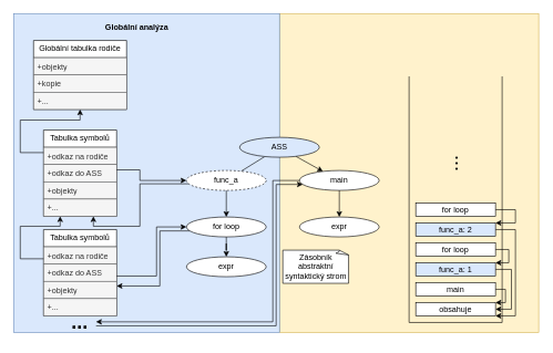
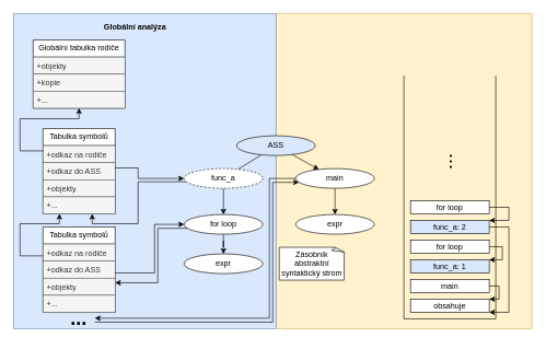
  <mxCell id="0" />
  <mxCell id="1" parent="0" />
  <mxCell id="2" value="" style="rounded=0;whiteSpace=wrap;html=1;fillColor=#fff2cc;strokeColor=#d6b656;" vertex="1" parent="1"><mxGeometry x="420" y="20" width="390" height="480" as="geometry" /></mxCell>
  <mxCell id="3" value="" style="rounded=0;whiteSpace=wrap;html=1;fillColor=#dae8fc;strokeColor=#6c8ebf;" vertex="1" parent="1"><mxGeometry x="20" y="20" width="400" height="480" as="geometry" /></mxCell>
  <mxCell id="4" value="Tabulka symbolů" style="swimlane;fontStyle=0;childLayout=stackLayout;horizontal=1;startSize=26;horizontalStack=0;resizeParent=1;resizeParentMax=0;resizeLast=0;collapsible=1;marginBottom=0;whiteSpace=wrap;html=1;" parent="1" vertex="1"><mxGeometry x="65" y="195" width="110" height="130" as="geometry" /></mxCell>
  <mxCell id="5" value="+odkaz na rodiče" style="text;strokeColor=#666666;fillColor=#f5f5f5;align=left;verticalAlign=top;spacingLeft=4;spacingRight=4;overflow=hidden;rotatable=0;points=[[0,0.5],[1,0.5]];portConstraint=eastwest;whiteSpace=wrap;html=1;fontColor=#333333;" parent="4" vertex="1"><mxGeometry y="26" width="110" height="26" as="geometry" /></mxCell>
  <mxCell id="6" value="+odkaz do ASS" style="text;strokeColor=#666666;fillColor=#f5f5f5;align=left;verticalAlign=top;spacingLeft=4;spacingRight=4;overflow=hidden;rotatable=0;points=[[0,0.5],[1,0.5]];portConstraint=eastwest;whiteSpace=wrap;html=1;fontColor=#333333;" parent="4" vertex="1"><mxGeometry y="52" width="110" height="26" as="geometry" /></mxCell>
  <mxCell id="7" value="+objekty" style="text;strokeColor=#666666;fillColor=#f5f5f5;align=left;verticalAlign=top;spacingLeft=4;spacingRight=4;overflow=hidden;rotatable=0;points=[[0,0.5],[1,0.5]];portConstraint=eastwest;whiteSpace=wrap;html=1;fontColor=#333333;" parent="4" vertex="1"><mxGeometry y="78" width="110" height="26" as="geometry" /></mxCell>
  <mxCell id="8" value="+..." style="text;strokeColor=#666666;fillColor=#f5f5f5;align=left;verticalAlign=top;spacingLeft=4;spacingRight=4;overflow=hidden;rotatable=0;points=[[0,0.5],[1,0.5]];portConstraint=eastwest;whiteSpace=wrap;html=1;fontColor=#333333;" parent="4" vertex="1"><mxGeometry y="104" width="110" height="26" as="geometry" /></mxCell>
  <mxCell id="9" value="Globální tabulka rodiče" style="swimlane;fontStyle=0;childLayout=stackLayout;horizontal=1;startSize=26;horizontalStack=0;resizeParent=1;resizeParentMax=0;resizeLast=0;collapsible=1;marginBottom=0;whiteSpace=wrap;html=1;" parent="1" vertex="1"><mxGeometry x="50" y="60" width="140" height="104" as="geometry" /></mxCell>
  <mxCell id="10" value="+objekty" style="text;align=left;verticalAlign=top;spacingLeft=4;spacingRight=4;overflow=hidden;rotatable=0;points=[[0,0.5],[1,0.5]];portConstraint=eastwest;whiteSpace=wrap;html=1;fillColor=#f5f5f5;fontColor=#333333;strokeColor=#666666;" parent="9" vertex="1"><mxGeometry y="26" width="140" height="26" as="geometry" /></mxCell>
  <mxCell id="11" value="+kopie" style="text;align=left;verticalAlign=top;spacingLeft=4;spacingRight=4;overflow=hidden;rotatable=0;points=[[0,0.5],[1,0.5]];portConstraint=eastwest;whiteSpace=wrap;html=1;fillColor=#f5f5f5;fontColor=#333333;strokeColor=#666666;" parent="9" vertex="1"><mxGeometry y="52" width="140" height="26" as="geometry" /></mxCell>
  <mxCell id="12" value="+..." style="text;align=left;verticalAlign=top;spacingLeft=4;spacingRight=4;overflow=hidden;rotatable=0;points=[[0,0.5],[1,0.5]];portConstraint=eastwest;whiteSpace=wrap;html=1;fillColor=#f5f5f5;fontColor=#333333;strokeColor=#666666;" parent="9" vertex="1"><mxGeometry y="78" width="140" height="26" as="geometry" /></mxCell>
  <mxCell id="13" style="edgeStyle=orthogonalEdgeStyle;rounded=0;orthogonalLoop=1;jettySize=auto;html=1;" parent="1" source="5" target="9" edge="1"><mxGeometry relative="1" as="geometry"><Array as="points"><mxPoint x="30" y="229" /><mxPoint x="30" y="180" /><mxPoint x="120" y="180" /></Array></mxGeometry></mxCell>
  <mxCell id="14" value="Tabulka symbolů" style="swimlane;fontStyle=0;childLayout=stackLayout;horizontal=1;startSize=26;horizontalStack=0;resizeParent=1;resizeParentMax=0;resizeLast=0;collapsible=1;marginBottom=0;whiteSpace=wrap;html=1;" parent="1" vertex="1"><mxGeometry x="65" y="345" width="110" height="130" as="geometry" /></mxCell>
  <mxCell id="15" value="+odkaz na rodiče" style="text;strokeColor=#666666;fillColor=#f5f5f5;align=left;verticalAlign=top;spacingLeft=4;spacingRight=4;overflow=hidden;rotatable=0;points=[[0,0.5],[1,0.5]];portConstraint=eastwest;whiteSpace=wrap;html=1;fontColor=#333333;" parent="14" vertex="1"><mxGeometry y="26" width="110" height="26" as="geometry" /></mxCell>
  <mxCell id="16" value="+odkaz do ASS" style="text;strokeColor=#666666;fillColor=#f5f5f5;align=left;verticalAlign=top;spacingLeft=4;spacingRight=4;overflow=hidden;rotatable=0;points=[[0,0.5],[1,0.5]];portConstraint=eastwest;whiteSpace=wrap;html=1;fontColor=#333333;" parent="14" vertex="1"><mxGeometry y="52" width="110" height="26" as="geometry" /></mxCell>
  <mxCell id="17" value="+objekty" style="text;strokeColor=#666666;fillColor=#f5f5f5;align=left;verticalAlign=top;spacingLeft=4;spacingRight=4;overflow=hidden;rotatable=0;points=[[0,0.5],[1,0.5]];portConstraint=eastwest;whiteSpace=wrap;html=1;fontColor=#333333;" parent="14" vertex="1"><mxGeometry y="78" width="110" height="26" as="geometry" /></mxCell>
  <mxCell id="18" value="+..." style="text;strokeColor=#666666;fillColor=#f5f5f5;align=left;verticalAlign=top;spacingLeft=4;spacingRight=4;overflow=hidden;rotatable=0;points=[[0,0.5],[1,0.5]];portConstraint=eastwest;whiteSpace=wrap;html=1;fontColor=#333333;" parent="14" vertex="1"><mxGeometry y="104" width="110" height="26" as="geometry" /></mxCell>
  <mxCell id="19" style="edgeStyle=orthogonalEdgeStyle;rounded=0;orthogonalLoop=1;jettySize=auto;html=1;" parent="1" source="15" target="4" edge="1"><mxGeometry relative="1" as="geometry"><Array as="points"><mxPoint x="30" y="389" /><mxPoint x="30" y="340" /><mxPoint x="90" y="340" /></Array></mxGeometry></mxCell>
  <mxCell id="20" value="" style="shape=partialRectangle;whiteSpace=wrap;html=1;bottom=1;right=1;left=1;top=0;fillColor=none;routingCenterX=-0.5;" parent="1" vertex="1"><mxGeometry x="615" y="115" width="140" height="370" as="geometry" /></mxCell>
  <mxCell id="21" value="obsahuje" style="rounded=0;whiteSpace=wrap;html=1;" parent="1" vertex="1"><mxGeometry x="625" y="455" width="120" height="20" as="geometry" /></mxCell>
  <mxCell id="22" style="edgeStyle=orthogonalEdgeStyle;rounded=0;orthogonalLoop=1;jettySize=auto;html=1;entryX=1;entryY=0;entryDx=0;entryDy=0;" parent="1" source="23" target="21" edge="1"><mxGeometry relative="1" as="geometry"><Array as="points"><mxPoint x="760" y="435" /><mxPoint x="760" y="455" /></Array></mxGeometry></mxCell>
  <mxCell id="23" value="main" style="rounded=0;whiteSpace=wrap;html=1;" parent="1" vertex="1"><mxGeometry x="625" y="425" width="120" height="20" as="geometry" /></mxCell>
- <mxCell id="24" style="edgeStyle=orthogonalEdgeStyle;rounded=0;orthogonalLoop=1;jettySize=auto;html=1;entryX=1;entryY=0.5;entryDx=0;entryDy=0;" parent="1" source="25" target="21" edge="1"><mxGeometry relative="1" as="geometry"><Array as="points"><mxPoint x="769" y="405" /><mxPoint x="769" y="465" /></Array></mxGeometry></mxCell>
  <mxCell id="25" value="func_a: 1" style="rounded=0;whiteSpace=wrap;html=1;fillColor=#dae8fc;" parent="1" vertex="1"><mxGeometry x="625" y="395" width="120" height="20" as="geometry" /></mxCell>
  <mxCell id="26" style="edgeStyle=orthogonalEdgeStyle;rounded=0;orthogonalLoop=1;jettySize=auto;html=1;" parent="1" source="27" edge="1"><mxGeometry relative="1" as="geometry"><mxPoint x="745" y="475" as="targetPoint" /><Array as="points"><mxPoint x="775" y="345" /><mxPoint x="775" y="475" /></Array></mxGeometry></mxCell>
  <mxCell id="27" value="func_a: 2" style="rounded=0;whiteSpace=wrap;html=1;fillColor=#dae8fc;" parent="1" vertex="1"><mxGeometry x="625" y="335" width="120" height="20" as="geometry" /></mxCell>
  <mxCell id="28" style="edgeStyle=orthogonalEdgeStyle;rounded=0;orthogonalLoop=1;jettySize=auto;html=1;" parent="1" source="29" edge="1"><mxGeometry relative="1" as="geometry"><mxPoint x="745" y="335" as="targetPoint" /><Array as="points"><mxPoint x="775" y="315" /><mxPoint x="775" y="335" /></Array></mxGeometry></mxCell>
  <mxCell id="29" value="for loop" style="rounded=0;whiteSpace=wrap;html=1;" parent="1" vertex="1"><mxGeometry x="625" y="305" width="120" height="20" as="geometry" /></mxCell>
  <mxCell id="30" value="&lt;div style=&quot;&quot;&gt;&lt;span style=&quot;font-size: 30px; background-color: transparent; color: light-dark(rgb(0, 0, 0), rgb(255, 255, 255));&quot;&gt;...&lt;/span&gt;&lt;/div&gt;" style="text;html=1;align=center;verticalAlign=middle;resizable=0;points=[];autosize=1;strokeColor=none;fillColor=none;textDirection=vertical-lr;spacing=0;" parent="1" vertex="1"><mxGeometry x="675" y="245" width="40" height="50" as="geometry" /></mxCell>
  <mxCell id="31" style="edgeStyle=orthogonalEdgeStyle;rounded=0;orthogonalLoop=1;jettySize=auto;html=1;" parent="1" source="32" edge="1"><mxGeometry relative="1" as="geometry"><mxPoint x="745" y="395" as="targetPoint" /><Array as="points"><mxPoint x="765" y="375" /><mxPoint x="765" y="395" /></Array></mxGeometry></mxCell>
  <mxCell id="32" value="for loop" style="rounded=0;whiteSpace=wrap;html=1;" parent="1" vertex="1"><mxGeometry x="625" y="365" width="120" height="20" as="geometry" /></mxCell>
  <mxCell id="33" style="rounded=0;orthogonalLoop=1;jettySize=auto;html=1;" edge="1" parent="1" source="35" target="38"><mxGeometry relative="1" as="geometry"><mxPoint x="563.734" y="235.026" as="sourcePoint" /></mxGeometry></mxCell>
  <mxCell id="34" style="rounded=0;orthogonalLoop=1;jettySize=auto;html=1;endArrow=none;" edge="1" parent="1" source="35" target="41"><mxGeometry relative="1" as="geometry" /></mxCell>
  <mxCell id="35" value="ASS" style="ellipse;whiteSpace=wrap;html=1;fillColor=#dae8fc;" vertex="1" parent="1"><mxGeometry x="360" y="206" width="120" height="30" as="geometry" /></mxCell>
  <mxCell id="36" style="edgeStyle=orthogonalEdgeStyle;rounded=0;orthogonalLoop=1;jettySize=auto;html=1;" edge="1" parent="1" source="38" target="42"><mxGeometry relative="1" as="geometry" /></mxCell>
  <mxCell id="37" style="edgeStyle=orthogonalEdgeStyle;rounded=0;orthogonalLoop=1;jettySize=auto;html=1;" edge="1" parent="1" source="38" target="52"><mxGeometry relative="1" as="geometry"><mxPoint x="154.448" y="492.655" as="targetPoint" /><Array as="points"><mxPoint x="410" y="271" /><mxPoint x="410" y="484" /></Array></mxGeometry></mxCell>
  <mxCell id="38" value="main" style="ellipse;whiteSpace=wrap;html=1;" vertex="1" parent="1"><mxGeometry x="450" y="256" width="120" height="30" as="geometry" /></mxCell>
  <mxCell id="39" style="edgeStyle=orthogonalEdgeStyle;rounded=0;orthogonalLoop=1;jettySize=auto;html=1;" edge="1" parent="1" source="41" target="45"><mxGeometry relative="1" as="geometry" /></mxCell>
  <mxCell id="40" style="edgeStyle=orthogonalEdgeStyle;rounded=0;orthogonalLoop=1;jettySize=auto;html=1;" edge="1" parent="1" source="41" target="4"><mxGeometry relative="1" as="geometry"><Array as="points"><mxPoint x="210" y="276" /><mxPoint x="210" y="340" /><mxPoint x="140" y="340" /></Array></mxGeometry></mxCell>
  <mxCell id="41" value="func_a" style="ellipse;whiteSpace=wrap;html=1;dashed=1;" vertex="1" parent="1"><mxGeometry x="280" y="256" width="120" height="30" as="geometry" /></mxCell>
  <mxCell id="42" value="expr" style="ellipse;whiteSpace=wrap;html=1;" vertex="1" parent="1"><mxGeometry x="450" y="326" width="120" height="30" as="geometry" /></mxCell>
  <mxCell id="43" style="edgeStyle=orthogonalEdgeStyle;rounded=0;orthogonalLoop=1;jettySize=auto;html=1;" edge="1" parent="1" source="45" target="46"><mxGeometry relative="1" as="geometry" /></mxCell>
  <mxCell id="44" style="edgeStyle=orthogonalEdgeStyle;rounded=0;orthogonalLoop=1;jettySize=auto;html=1;" edge="1" parent="1" source="45" target="14"><mxGeometry relative="1" as="geometry"><Array as="points"><mxPoint x="240" y="347" /><mxPoint x="240" y="430" /></Array></mxGeometry></mxCell>
  <mxCell id="45" value="for loop" style="ellipse;whiteSpace=wrap;html=1;" vertex="1" parent="1"><mxGeometry x="280" y="326" width="120" height="30" as="geometry" /></mxCell>
  <mxCell id="46" value="expr" style="ellipse;whiteSpace=wrap;html=1;" vertex="1" parent="1"><mxGeometry x="280" y="386" width="120" height="30" as="geometry" /></mxCell>
  <mxCell id="47" style="edgeStyle=orthogonalEdgeStyle;rounded=0;orthogonalLoop=1;jettySize=auto;html=1;" edge="1" parent="1" source="6" target="41"><mxGeometry relative="1" as="geometry"><Array as="points"><mxPoint x="210" y="255" /><mxPoint x="210" y="271" /></Array></mxGeometry></mxCell>
  <mxCell id="48" style="edgeStyle=orthogonalEdgeStyle;rounded=0;orthogonalLoop=1;jettySize=auto;html=1;entryX=0;entryY=0.5;entryDx=0;entryDy=0;" edge="1" parent="1" source="16" target="45"><mxGeometry relative="1" as="geometry"><Array as="points"><mxPoint x="235" y="415" /><mxPoint x="235" y="341" /></Array></mxGeometry></mxCell>
  <mxCell id="49" value="Zásobník abstraktní syntaktický strom" style="whiteSpace=wrap;html=1;shape=mxgraph.basic.document" vertex="1" parent="1"><mxGeometry x="425" y="376" width="100" height="50" as="geometry" /></mxCell>
  <mxCell id="50" value="&lt;b&gt;Globální analýza&lt;/b&gt;" style="text;html=1;align=center;verticalAlign=middle;resizable=0;points=[];autosize=1;strokeColor=none;fillColor=none;" vertex="1" parent="1"><mxGeometry x="135" y="25" width="140" height="30" as="geometry" /></mxCell>
  <mxCell id="51" style="edgeStyle=orthogonalEdgeStyle;rounded=0;orthogonalLoop=1;jettySize=auto;html=1;" edge="1" parent="1" source="52" target="38"><mxGeometry relative="1" as="geometry"><Array as="points"><mxPoint x="415" y="490" /><mxPoint x="415" y="277" /></Array></mxGeometry></mxCell>
  <mxCell id="52" value="&lt;b&gt;&lt;font style=&quot;font-size: 30px;&quot;&gt;...&lt;/font&gt;&lt;/b&gt;" style="text;html=1;align=center;verticalAlign=middle;resizable=0;points=[];autosize=1;strokeColor=none;fillColor=none;" vertex="1" parent="1"><mxGeometry x="94" y="459" width="50" height="50" as="geometry" /></mxCell>
